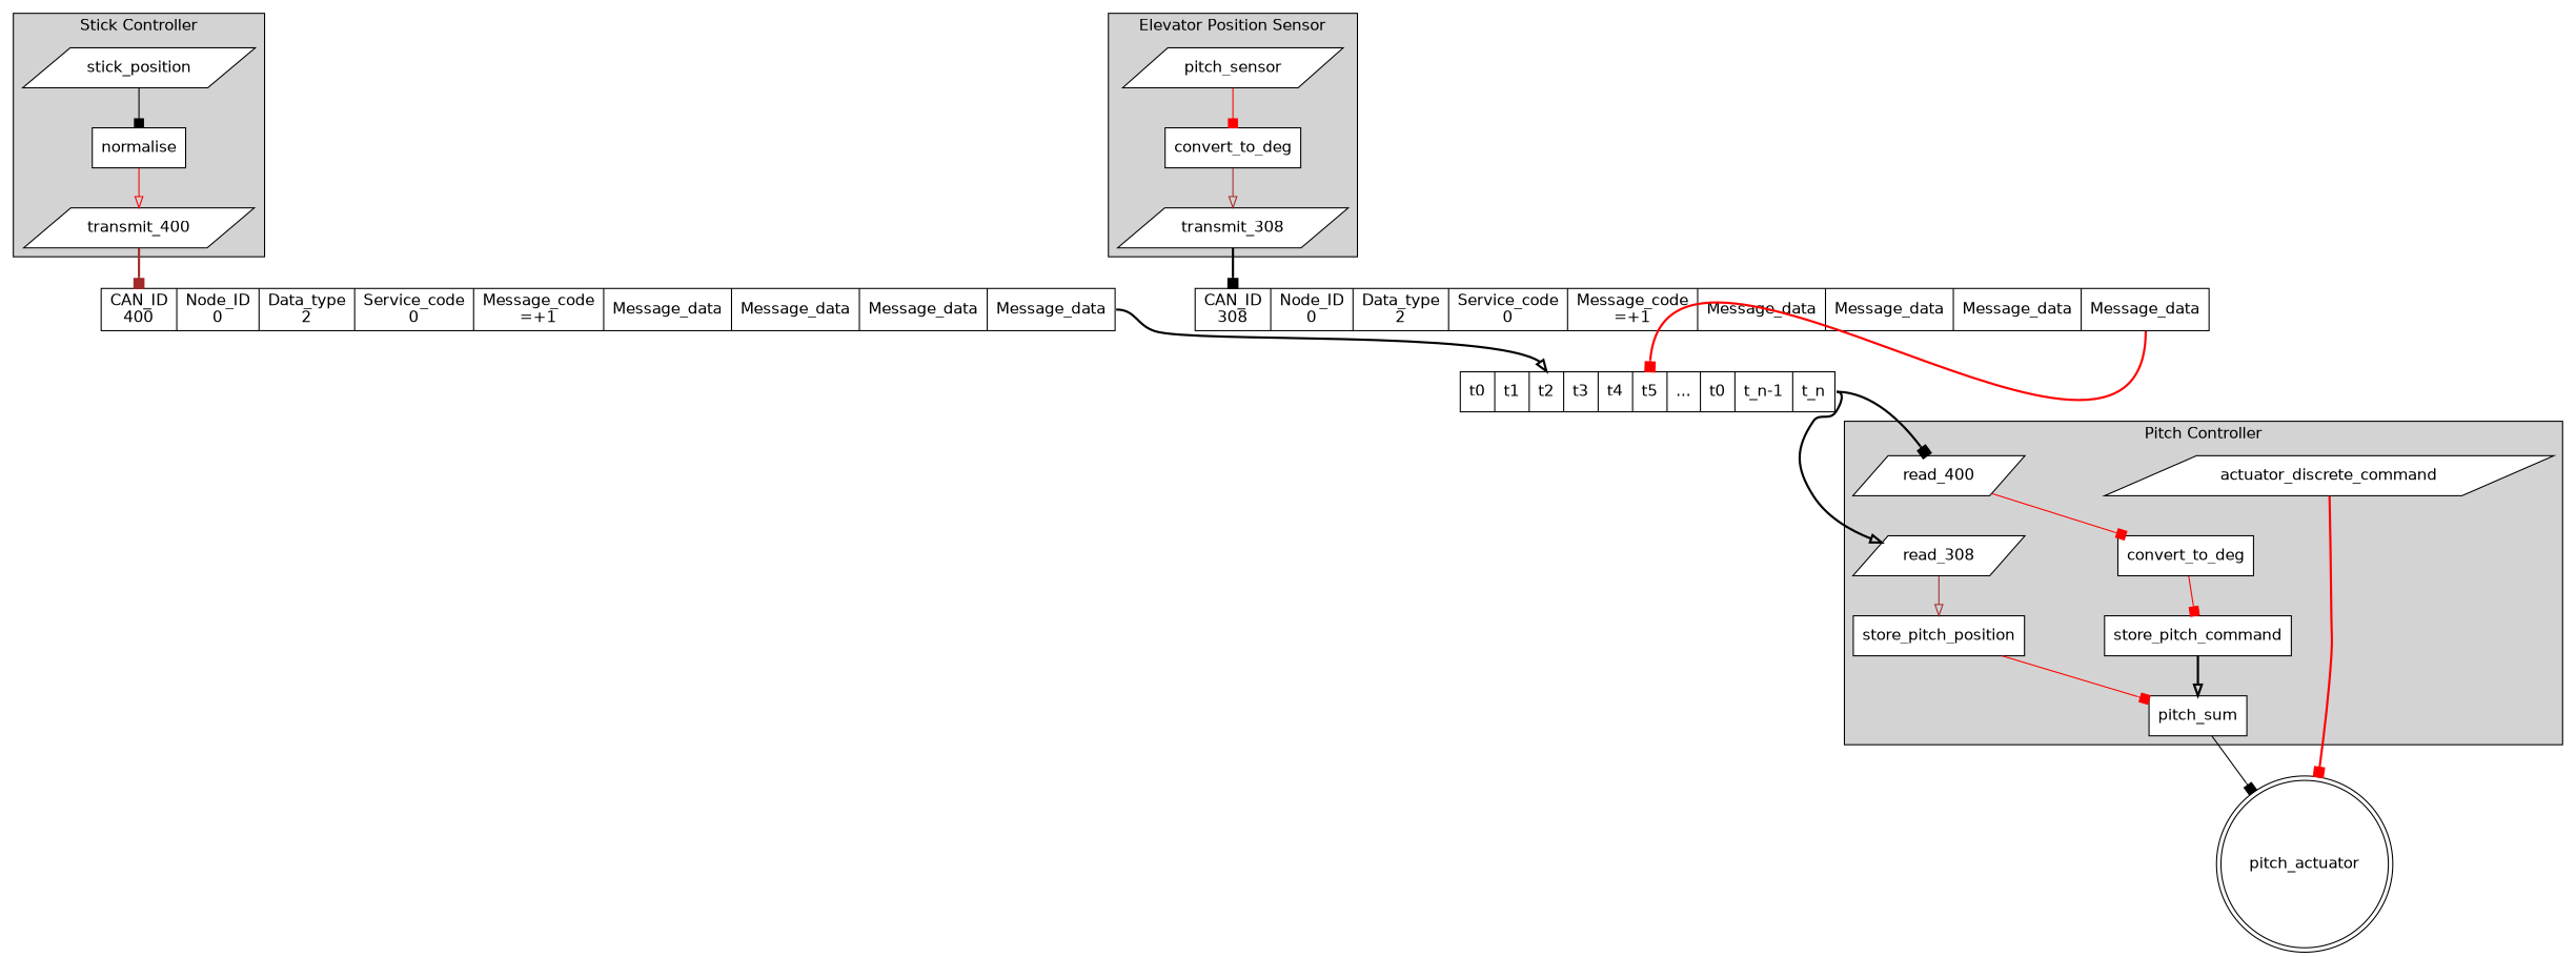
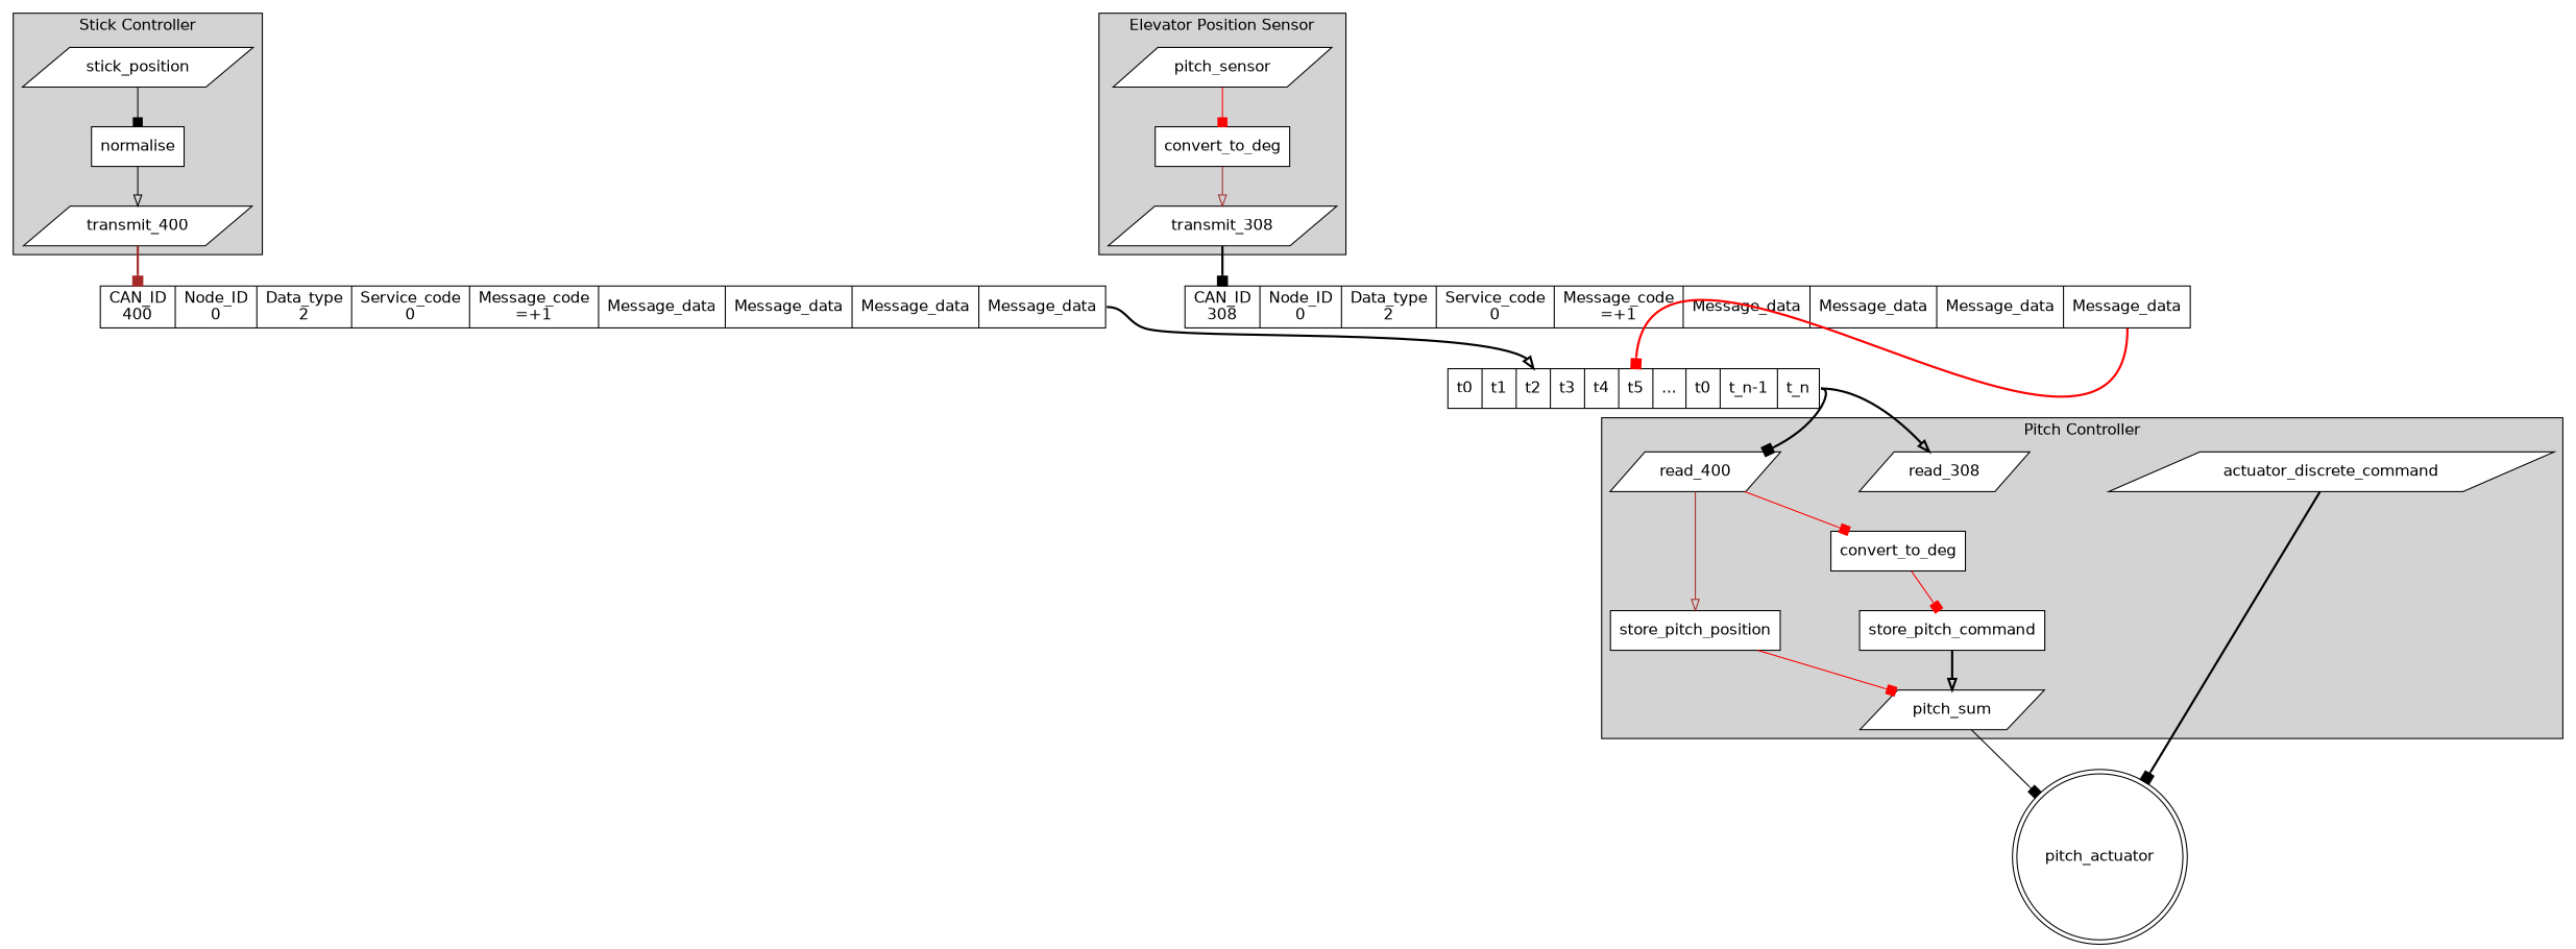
  digraph {
    fontname=Helvetica
    nodesep=1
    node [color=black fillcolor=white fontname=Helvetica shape=parallelogram style=filled]
    edge [arrowhead=box color=black]
    stick_position
    n2 [label=normalise shape=box]
    transmit_400
    read_308
    store_pitch_position [shape=box]
    read_400
    n7 [label=convert_to_deg shape=box]
    actuator_discrete_command
    store_pitch_command [shape=box]
-   pitch_sum [shape=box]
+   pitch_sum
    pitch_sensor
    n12 [label=convert_to_deg shape=box]
    transmit_308
    n14 [label="<f0> CAN_ID\n400|<f1> Node_ID\n0|<f2> Data_type\n2|<f3> Service_code\n0|<f4> Message_code\n=+1|<f5> Message_data|<f6> Message_data|<f7> Message_data|<f8> Message_data" shape=record]
    pitch_actuator [shape=doublecircle]
    n16 [label="<f0> CAN_ID\n308|<f1> Node_ID\n0|<f2> Data_type\n2|<f3> Service_code\n0|<f4> Message_code\n=+1|<f5> Message_data|<f6> Message_data|<f7> Message_data|<f8> Message_data" shape=record]
    n17 [label="<f0> t0|<f1> t1|<f2> t2|<f3> t3|<f4> t4|<f5> t5|<f6> ...|<f7> t0|<f8> t_n-1|<f9> t_n" shape=record]
    subgraph cluster_1 {
      color=black
      fillcolor=lightgrey
      label="Stick Controller"
      style=filled
      stick_position
      n2
      transmit_400
    }
    subgraph cluster_2 {
      color=black
      fillcolor=lightgrey
      label="Pitch Controller"
      style=filled
      read_308
      store_pitch_position
      read_400
      n7
      actuator_discrete_command
      store_pitch_command
      pitch_sum
    }
    subgraph cluster_3 {
      color=black
      fillcolor=lightgrey
      label="Elevator Position Sensor"
      style=filled
      pitch_sensor
      n12
      transmit_308
    }
    stick_position -> n2
-   n2 -> transmit_400 [arrowhead=onormal color=red]
+   n2 -> transmit_400 [arrowhead=onormal]
    transmit_400 -> n14 [color=brown headport=f0 style=bold]
-   read_308 -> store_pitch_position [arrowhead=onormal color=brown]
+   read_400 -> store_pitch_position [arrowhead=onormal color=brown]
    store_pitch_position -> pitch_sum [color=red]
    read_400 -> n7 [color=red]
    n7 -> store_pitch_command [color=red]
-   actuator_discrete_command -> pitch_actuator [color=red style=bold]
+   actuator_discrete_command -> pitch_actuator [style=bold]
    store_pitch_command -> pitch_sum [arrowhead=onormal style=bold]
    pitch_sum -> pitch_actuator
    pitch_sensor -> n12 [color=red]
    n12 -> transmit_308 [arrowhead=onormal color=brown]
    transmit_308 -> n16 [headport=f0 style=bold]
    n14 -> n17 [arrowhead=onormal headport="f2:n" style=bold tailport=f8]
    n16 -> n17 [color=red headport="f5:n" style=bold tailport=f8]
    n17 -> read_308 [arrowhead=onormal style=bold tailport="f9:e"]
    n17 -> read_400 [style=bold tailport="f9:e"]
  }
